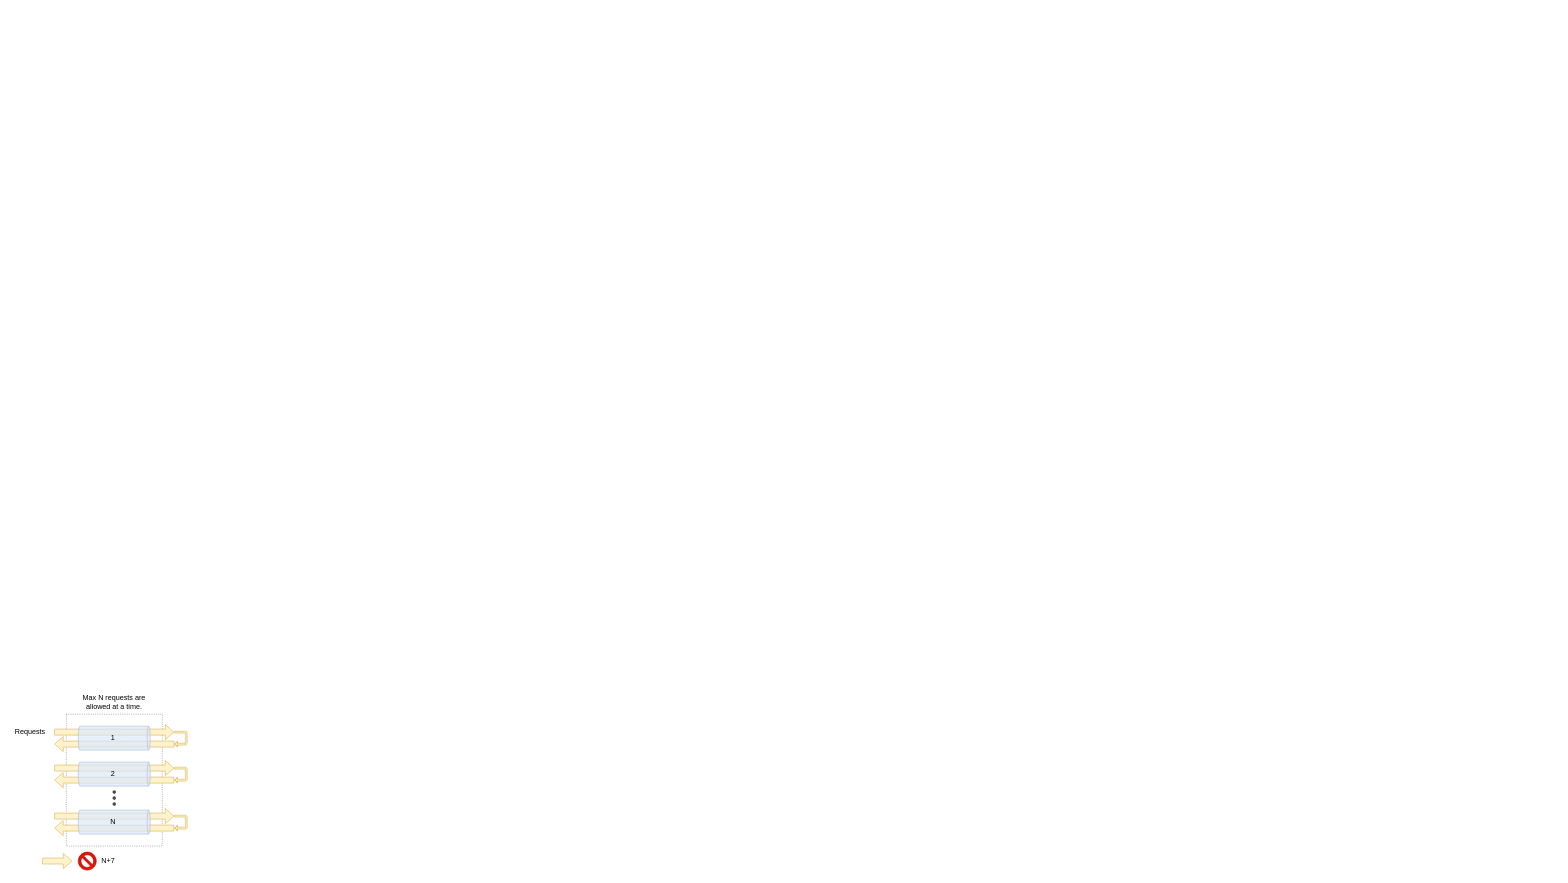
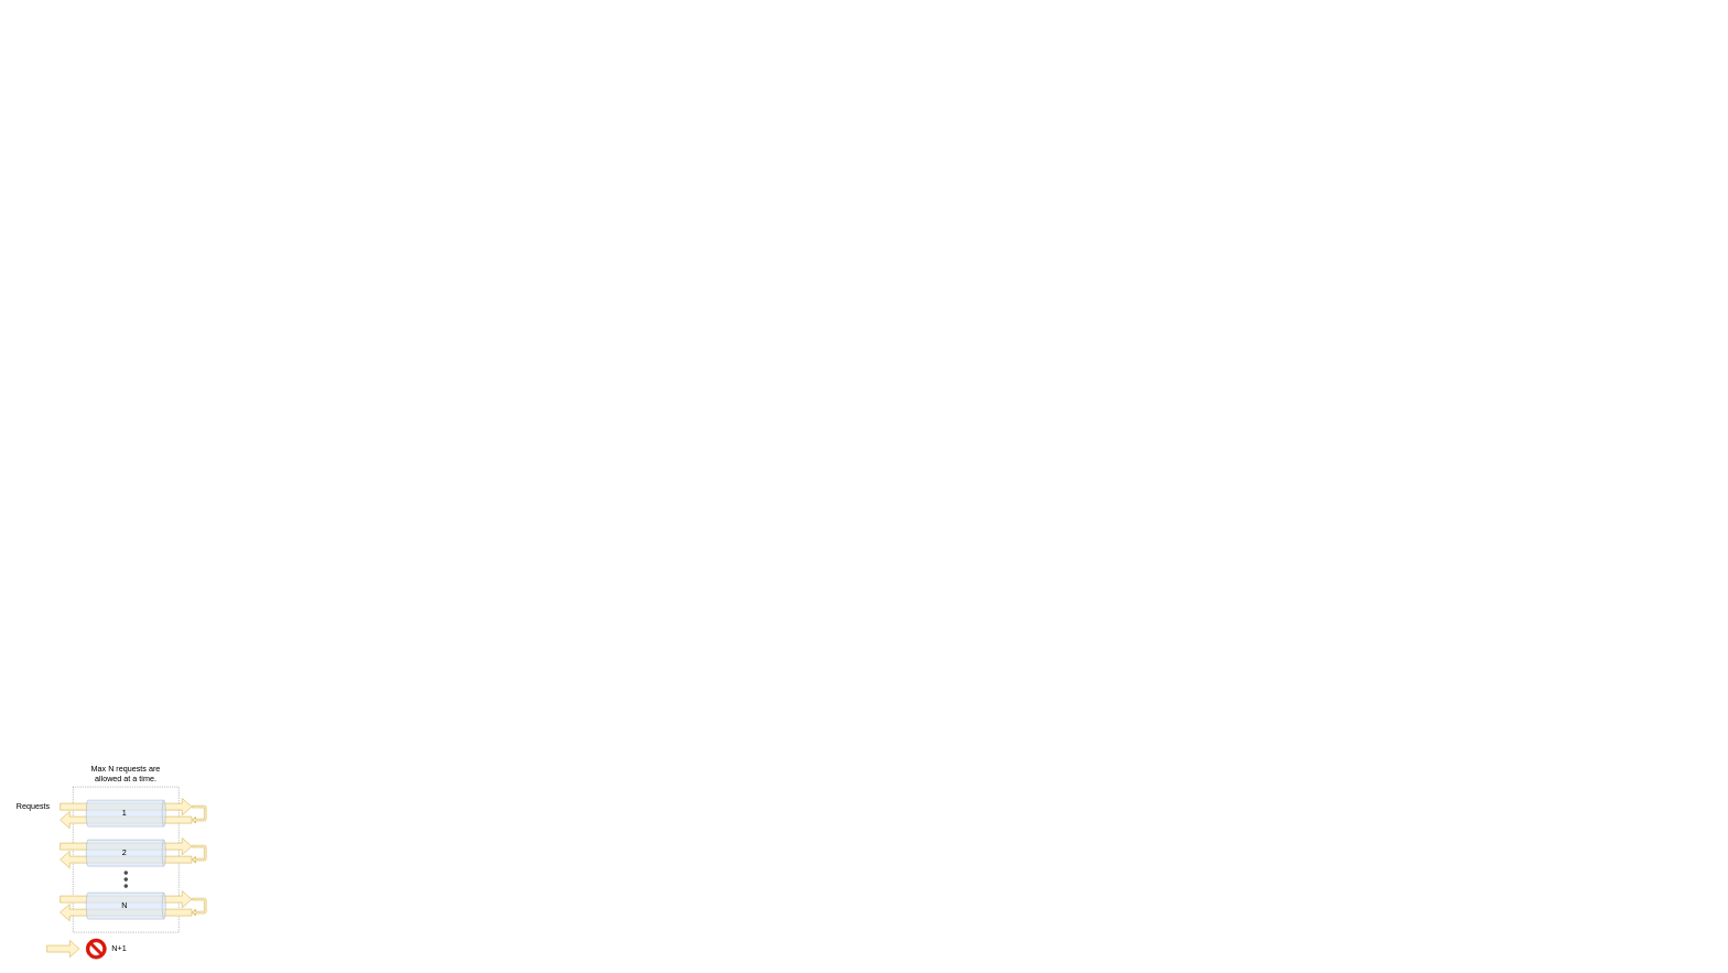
  <mxCell id="0" />
  <mxCell id="1" parent="0" />
  <mxCell id="2" value="" style="rounded=0;whiteSpace=wrap;html=1;opacity=70;fillColor=none;dashed=1;dashPattern=1 2;" parent="1" vertex="1"><mxGeometry x="110" y="1190" width="160" height="220" as="geometry" /></mxCell>
  <mxCell id="3" value="" style="edgeStyle=none;html=1;" parent="1" edge="1"><mxGeometry relative="1" as="geometry"><mxPoint x="2592" y="20" as="targetPoint" /></mxGeometry></mxCell>
  <mxCell id="4" value="" style="shape=flexArrow;endArrow=classic;html=1;endWidth=14.444;endSize=4.478;fillColor=#fff2cc;strokeColor=#d6b656;" parent="1" edge="1"><mxGeometry width="50" height="50" relative="1" as="geometry"><mxPoint x="90" y="1220" as="sourcePoint" /><mxPoint x="290" y="1220" as="targetPoint" /></mxGeometry></mxCell>
  <mxCell id="5" value="Requests" style="text;html=1;strokeColor=none;fillColor=none;align=center;verticalAlign=middle;whiteSpace=wrap;rounded=0;" parent="1" vertex="1"><mxGeometry x="20" y="1210" width="60" height="20" as="geometry" /></mxCell>
  <mxCell id="6" value="" style="shape=flexArrow;endArrow=classic;html=1;endWidth=14.444;endSize=4.478;fillColor=#fff2cc;strokeColor=#d6b656;" parent="1" edge="1"><mxGeometry width="50" height="50" relative="1" as="geometry"><mxPoint x="290" y="1240" as="sourcePoint" /><mxPoint x="90" y="1240" as="targetPoint" /></mxGeometry></mxCell>
  <mxCell id="7" value="" style="shape=flexArrow;endArrow=classic;html=1;endWidth=4.704;endSize=1.236;fillColor=#fff2cc;strokeColor=#d6b656;width=2.953;" parent="1" edge="1"><mxGeometry width="50" height="50" relative="1" as="geometry"><mxPoint x="290" y="1220" as="sourcePoint" /><mxPoint x="290" y="1240" as="targetPoint" /><Array as="points"><mxPoint x="310" y="1220" /><mxPoint x="310" y="1230" /><mxPoint x="310" y="1240" /></Array></mxGeometry></mxCell>
  <mxCell id="8" value="1" style="shape=cylinder3;whiteSpace=wrap;html=1;boundedLbl=1;backgroundOutline=1;size=2.547;fillColor=#dae8fc;strokeColor=#99a3b1;rotation=90;opacity=70;horizontal=0;" parent="1" vertex="1"><mxGeometry x="170" y="1170" width="40" height="120" as="geometry" /></mxCell>
  <mxCell id="9" value="" style="shape=flexArrow;endArrow=classic;html=1;endWidth=14.444;endSize=4.478;fillColor=#fff2cc;strokeColor=#d6b656;" parent="1" edge="1"><mxGeometry width="50" height="50" relative="1" as="geometry"><mxPoint x="90" y="1360" as="sourcePoint" /><mxPoint x="290" y="1360" as="targetPoint" /></mxGeometry></mxCell>
  <mxCell id="10" value="" style="shape=flexArrow;endArrow=classic;html=1;endWidth=14.444;endSize=4.478;fillColor=#fff2cc;strokeColor=#d6b656;" parent="1" edge="1"><mxGeometry width="50" height="50" relative="1" as="geometry"><mxPoint x="290" y="1380" as="sourcePoint" /><mxPoint x="90" y="1380" as="targetPoint" /></mxGeometry></mxCell>
  <mxCell id="11" value="" style="shape=flexArrow;endArrow=classic;html=1;endWidth=4.704;endSize=1.236;fillColor=#fff2cc;strokeColor=#d6b656;width=2.953;" parent="1" edge="1"><mxGeometry width="50" height="50" relative="1" as="geometry"><mxPoint x="290" y="1360" as="sourcePoint" /><mxPoint x="290" y="1380" as="targetPoint" /><Array as="points"><mxPoint x="310" y="1360" /><mxPoint x="310" y="1370" /><mxPoint x="310" y="1380" /></Array></mxGeometry></mxCell>
  <mxCell id="12" value="N" style="shape=cylinder3;whiteSpace=wrap;html=1;boundedLbl=1;backgroundOutline=1;size=2.547;fillColor=#dae8fc;strokeColor=#99a3b1;rotation=90;opacity=70;horizontal=0;" parent="1" vertex="1"><mxGeometry x="170" y="1310" width="40" height="120" as="geometry" /></mxCell>
  <mxCell id="13" value="" style="shape=flexArrow;endArrow=classic;html=1;endWidth=14.444;endSize=4.478;fillColor=#fff2cc;strokeColor=#d6b656;" parent="1" edge="1"><mxGeometry width="50" height="50" relative="1" as="geometry"><mxPoint x="90" y="1280" as="sourcePoint" /><mxPoint x="290" y="1280" as="targetPoint" /></mxGeometry></mxCell>
  <mxCell id="14" value="" style="shape=flexArrow;endArrow=classic;html=1;endWidth=14.444;endSize=4.478;fillColor=#fff2cc;strokeColor=#d6b656;" parent="1" edge="1"><mxGeometry width="50" height="50" relative="1" as="geometry"><mxPoint x="290" y="1300" as="sourcePoint" /><mxPoint x="90" y="1300" as="targetPoint" /></mxGeometry></mxCell>
  <mxCell id="15" value="" style="shape=flexArrow;endArrow=classic;html=1;endWidth=4.704;endSize=1.236;fillColor=#fff2cc;strokeColor=#d6b656;width=2.953;" parent="1" edge="1"><mxGeometry width="50" height="50" relative="1" as="geometry"><mxPoint x="290" y="1280" as="sourcePoint" /><mxPoint x="290" y="1300" as="targetPoint" /><Array as="points"><mxPoint x="310" y="1280" /><mxPoint x="310" y="1290" /><mxPoint x="310" y="1300" /></Array></mxGeometry></mxCell>
  <mxCell id="16" value="2" style="shape=cylinder3;whiteSpace=wrap;html=1;boundedLbl=1;backgroundOutline=1;size=2.547;fillColor=#dae8fc;strokeColor=#99a3b1;rotation=90;opacity=70;horizontal=0;" parent="1" vertex="1"><mxGeometry x="170" y="1230" width="40" height="120" as="geometry" /></mxCell>
  <mxCell id="17" value="" style="group" parent="1" vertex="1" connectable="0"><mxGeometry x="180" y="1310" width="20" height="40" as="geometry" /></mxCell>
  <mxCell id="18" value="" style="shape=waypoint;sketch=0;fillStyle=solid;size=6;pointerEvents=1;points=[];fillColor=none;resizable=0;rotatable=0;perimeter=centerPerimeter;snapToPoint=1;dashed=1;dashPattern=1 2;opacity=70;" parent="17" vertex="1"><mxGeometry width="20" height="20" as="geometry" /></mxCell>
  <mxCell id="19" value="" style="shape=waypoint;sketch=0;fillStyle=solid;size=6;pointerEvents=1;points=[];fillColor=none;resizable=0;rotatable=0;perimeter=centerPerimeter;snapToPoint=1;dashed=1;dashPattern=1 2;opacity=70;" parent="17" vertex="1"><mxGeometry y="10" width="20" height="20" as="geometry" /></mxCell>
  <mxCell id="20" value="" style="shape=waypoint;sketch=0;fillStyle=solid;size=6;pointerEvents=1;points=[];fillColor=none;resizable=0;rotatable=0;perimeter=centerPerimeter;snapToPoint=1;dashed=1;dashPattern=1 2;opacity=70;" parent="17" vertex="1"><mxGeometry y="20" width="20" height="20" as="geometry" /></mxCell>
  <mxCell id="21" value="Max N requests are allowed at a time." style="text;html=1;strokeColor=none;fillColor=none;align=center;verticalAlign=middle;whiteSpace=wrap;rounded=0;" parent="1" vertex="1"><mxGeometry x="120" y="1150" width="140" height="40" as="geometry" /></mxCell>
  <mxCell id="22" value="" style="shape=flexArrow;endArrow=classic;html=1;endWidth=14.444;endSize=4.478;fillColor=#fff2cc;strokeColor=#d6b656;" edge="1" parent="1"><mxGeometry width="50" height="50" relative="1" as="geometry"><mxPoint x="70" y="1434.88" as="sourcePoint" /><mxPoint x="120" y="1434.88" as="targetPoint" /></mxGeometry></mxCell>
  <mxCell id="23" value="" style="verticalLabelPosition=bottom;verticalAlign=top;html=1;shape=mxgraph.basic.no_symbol;fillColor=#e51400;fontColor=#ffffff;strokeColor=#B20000;" vertex="1" parent="1"><mxGeometry x="130" y="1420" width="30" height="30" as="geometry" /></mxCell>
- <mxCell id="24" value="N+7" style="text;html=1;strokeColor=none;fillColor=none;align=center;verticalAlign=middle;whiteSpace=wrap;rounded=0;" vertex="1" parent="1"><mxGeometry x="160" y="1420" width="40" height="30" as="geometry" /></mxCell>
+ <mxCell id="24" value="N+1" style="text;html=1;strokeColor=none;fillColor=none;align=center;verticalAlign=middle;whiteSpace=wrap;rounded=0;" vertex="1" parent="1"><mxGeometry x="160" y="1420" width="40" height="30" as="geometry" /></mxCell>
